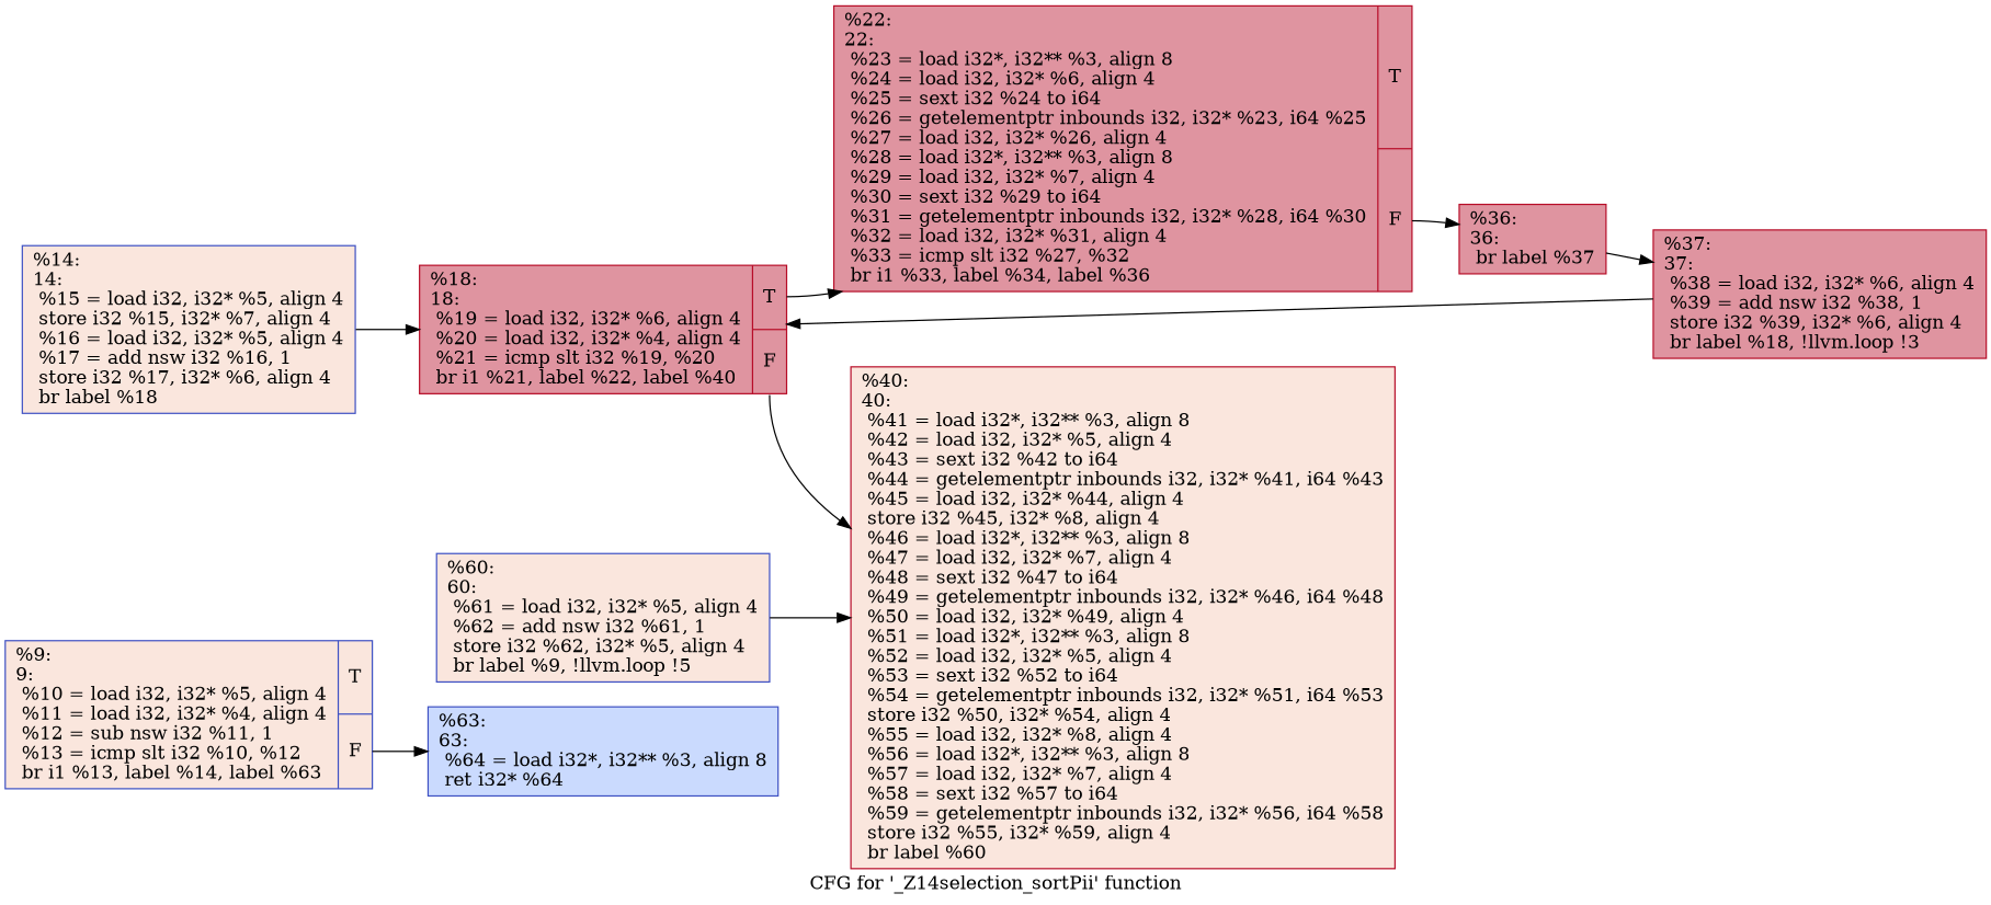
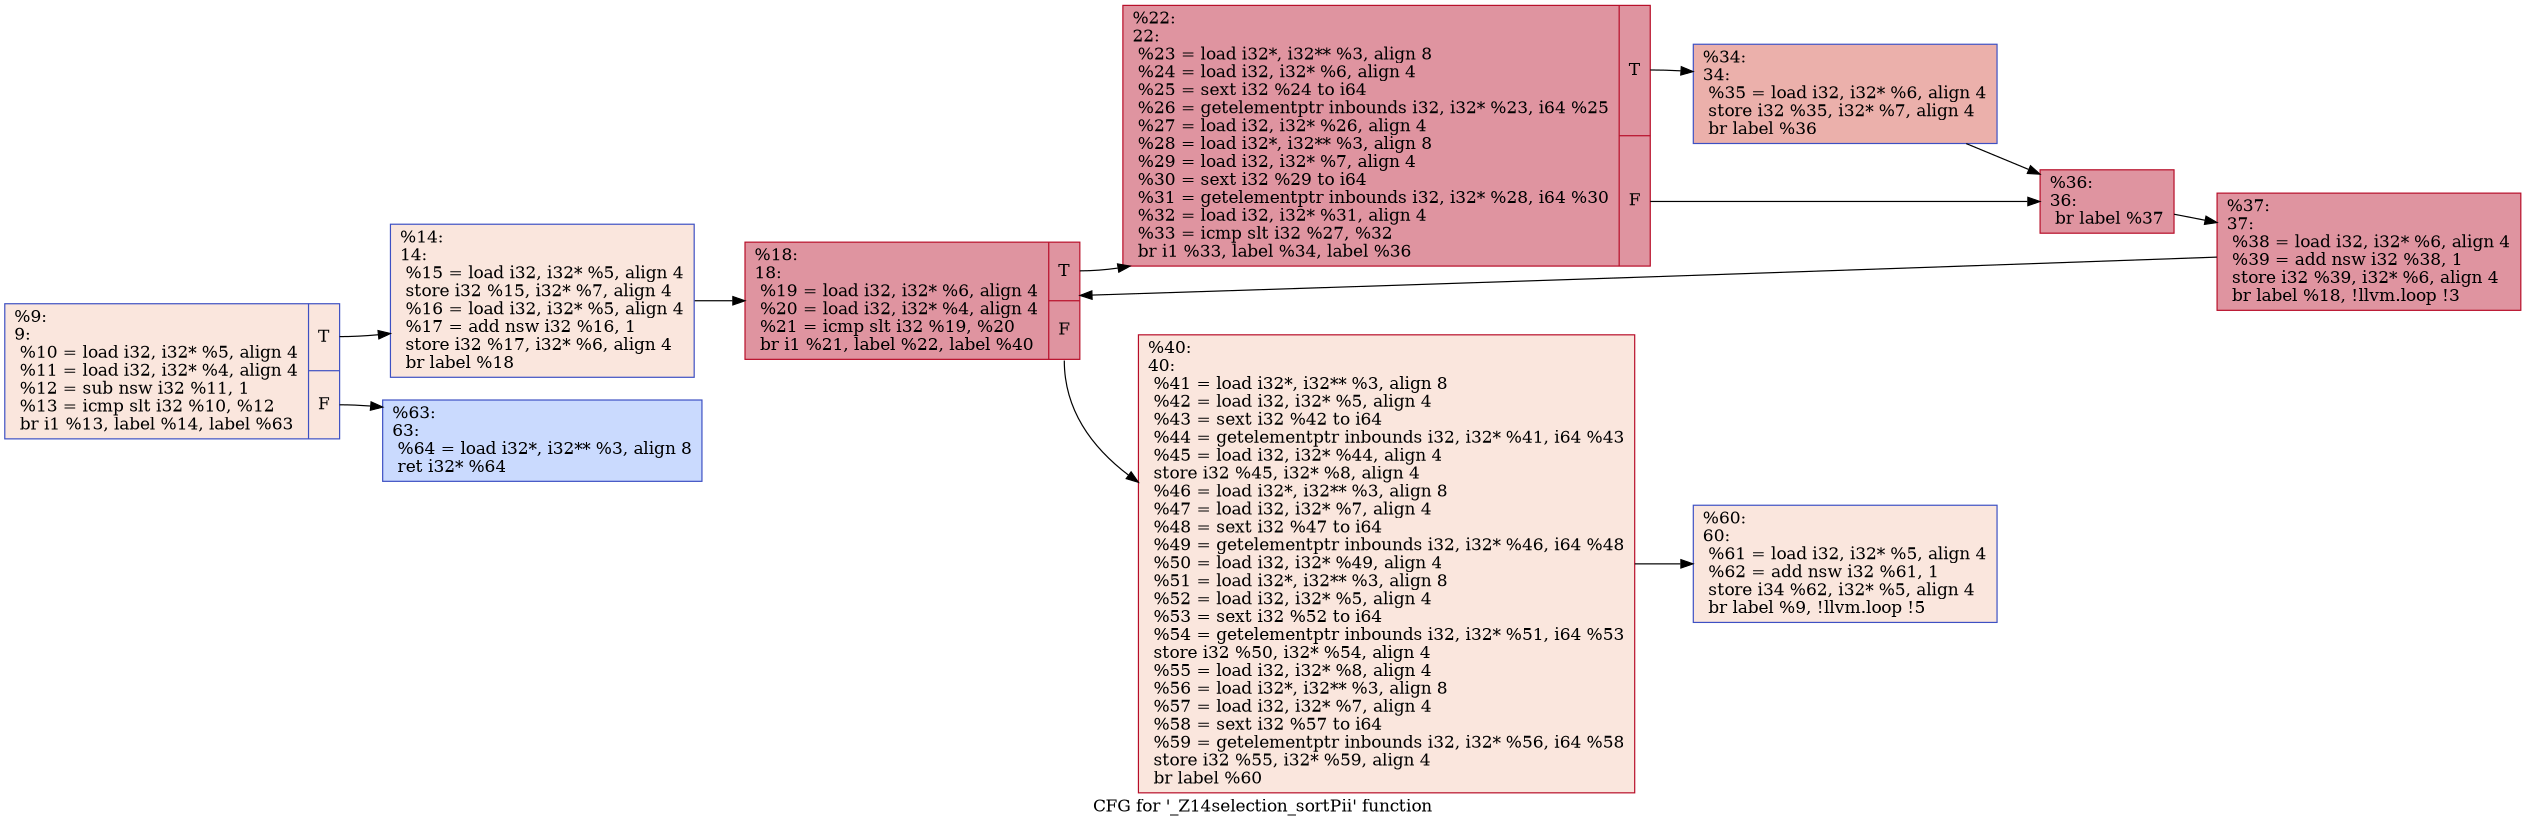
  digraph {
    label="CFG for '_Z14selection_sortPii' function"
    rankdir=LR
    node [color="#3d50c3ff" fillcolor="#f3c7b170" shape=record style=filled]
    n1 [label="{%9:\l9:                                                \l  %10 = load i32, i32* %5, align 4\l  %11 = load i32, i32* %4, align 4\l  %12 = sub nsw i32 %11, 1\l  %13 = icmp slt i32 %10, %12\l  br i1 %13, label %14, label %63\l|{<s0>T|<s1>F}}"]
    n2 [label="{%14:\l14:                                               \l  %15 = load i32, i32* %5, align 4\l  store i32 %15, i32* %7, align 4\l  %16 = load i32, i32* %5, align 4\l  %17 = add nsw i32 %16, 1\l  store i32 %17, i32* %6, align 4\l  br label %18\l}"]
    n3 [fillcolor="#88abfd70" label="{%63:\l63:                                               \l  %64 = load i32*, i32** %3, align 8\l  ret i32* %64\l}"]
    n4 [color="#b70d28ff" fillcolor="#b70d2870" label="{%18:\l18:                                               \l  %19 = load i32, i32* %6, align 4\l  %20 = load i32, i32* %4, align 4\l  %21 = icmp slt i32 %19, %20\l  br i1 %21, label %22, label %40\l|{<s0>T|<s1>F}}"]
    n5 [color="#b70d28ff" fillcolor="#b70d2870" label="{%22:\l22:                                               \l  %23 = load i32*, i32** %3, align 8\l  %24 = load i32, i32* %6, align 4\l  %25 = sext i32 %24 to i64\l  %26 = getelementptr inbounds i32, i32* %23, i64 %25\l  %27 = load i32, i32* %26, align 4\l  %28 = load i32*, i32** %3, align 8\l  %29 = load i32, i32* %7, align 4\l  %30 = sext i32 %29 to i64\l  %31 = getelementptr inbounds i32, i32* %28, i64 %30\l  %32 = load i32, i32* %31, align 4\l  %33 = icmp slt i32 %27, %32\l  br i1 %33, label %34, label %36\l|{<s0>T|<s1>F}}"]
    n6 [color="#b70d28ff" label="{%40:\l40:                                               \l  %41 = load i32*, i32** %3, align 8\l  %42 = load i32, i32* %5, align 4\l  %43 = sext i32 %42 to i64\l  %44 = getelementptr inbounds i32, i32* %41, i64 %43\l  %45 = load i32, i32* %44, align 4\l  store i32 %45, i32* %8, align 4\l  %46 = load i32*, i32** %3, align 8\l  %47 = load i32, i32* %7, align 4\l  %48 = sext i32 %47 to i64\l  %49 = getelementptr inbounds i32, i32* %46, i64 %48\l  %50 = load i32, i32* %49, align 4\l  %51 = load i32*, i32** %3, align 8\l  %52 = load i32, i32* %5, align 4\l  %53 = sext i32 %52 to i64\l  %54 = getelementptr inbounds i32, i32* %51, i64 %53\l  store i32 %50, i32* %54, align 4\l  %55 = load i32, i32* %8, align 4\l  %56 = load i32*, i32** %3, align 8\l  %57 = load i32, i32* %7, align 4\l  %58 = sext i32 %57 to i64\l  %59 = getelementptr inbounds i32, i32* %56, i64 %58\l  store i32 %55, i32* %59, align 4\l  br label %60\l}"]
+   n7 [fillcolor="#d24b4070" label="{%34:\l34:                                               \l  %35 = load i32, i32* %6, align 4\l  store i32 %35, i32* %7, align 4\l  br label %36\l}"]
    n8 [color="#b70d28ff" fillcolor="#b70d2870" label="{%36:\l36:                                               \l  br label %37\l}"]
-   n9 [label="{%60:\l60:                                               \l  %61 = load i32, i32* %5, align 4\l  %62 = add nsw i32 %61, 1\l  store i32 %62, i32* %5, align 4\l  br label %9, !llvm.loop !5\l}"]
+   n9 [label="{%60:\l60:                                               \l  %61 = load i32, i32* %5, align 4\l  %62 = add nsw i32 %61, 1\l  store i34 %62, i32* %5, align 4\l  br label %9, !llvm.loop !5\l}"]
    n10 [color="#b70d28ff" fillcolor="#b70d2870" label="{%37:\l37:                                               \l  %38 = load i32, i32* %6, align 4\l  %39 = add nsw i32 %38, 1\l  store i32 %39, i32* %6, align 4\l  br label %18, !llvm.loop !3\l}"]
+   n1 -> n2 [tailport=s0]
    n1 -> n3 [tailport=s1]
    n2 -> n4
    n4 -> n5 [tailport=s0]
    n4 -> n6 [tailport=s1]
+   n5 -> n7 [tailport=s0]
    n5 -> n8 [tailport=s1]
-   n9 -> n6
+   n6 -> n9
+   n7 -> n8
    n8 -> n10
    n10 -> n4
  }
